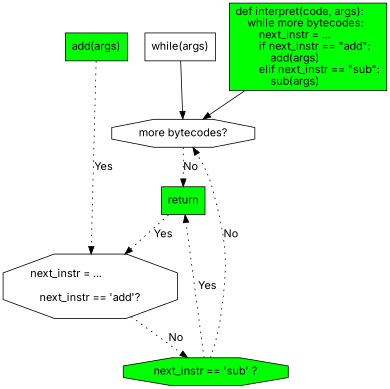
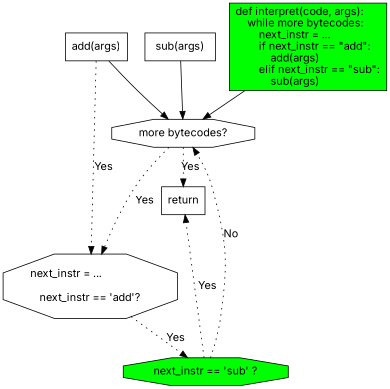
  digraph {
    fontname=Inter
    node [color=black fillcolor=white fontname=Inter shape=box style=filled]
    edge [color=black dir=forward fontname=Inter style=dotted weight=5]
    n1 [fillcolor=green label="def interpret(code, args):\l    while more bytecodes:\l        next_instr = ...\l        if next_instr == \"add\":\l            add(args)\l        elif next_instr == \"sub\":\l            sub(args)\l"]
    n2 [label="more bytecodes?" shape=octagon]
-   n3 [fillcolor=green label=return]
+   n3 [label=return]
    n4 [label="next_instr = ...\l\nnext_instr == 'add'?" shape=octagon]
    n5 [fillcolor=green label="next_instr == 'sub' ?" shape=octagon]
-   n6 [fillcolor=green label="add(args)"]
-   n7 [label="while(args)"]
+   n6 [label="add(args)"]
+   n7 [label="sub(args)"]
    subgraph sub_1 {
      n1
      n2
      n3
      n4
      n5
      n6
      n7
    }
    n1 -> n2 [style=solid]
-   n2 -> n3 [label=No]
-   n3 -> n4 [label=Yes]
-   n4 -> n5 [label=No]
+   n2 -> n3 [label=Yes]
+   n2 -> n4 [label=Yes]
+   n4 -> n5 [label=Yes]
    n5 -> n2 [label=No]
    n5 -> n3 [label=Yes]
+   n6 -> n2 [style=solid]
    n6 -> n4 [label=Yes]
    n7 -> n2 [style=solid]
  }
